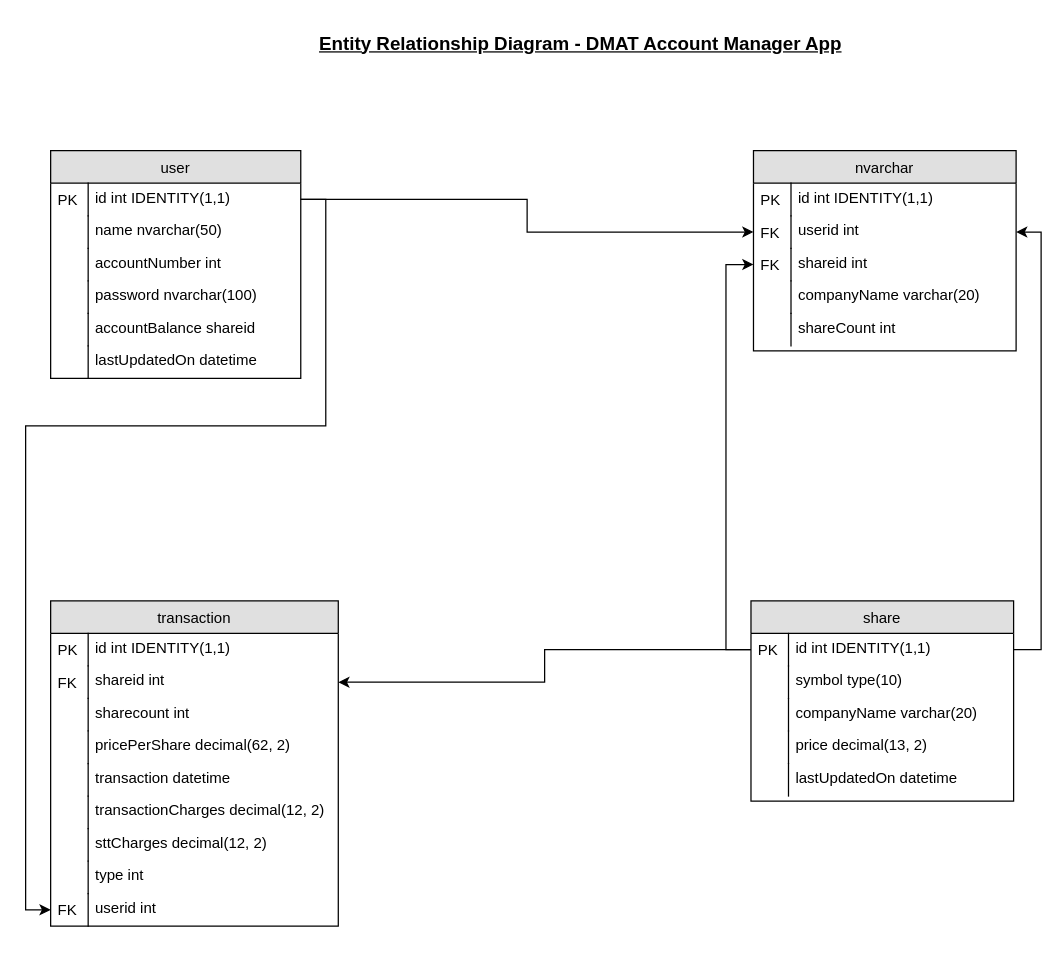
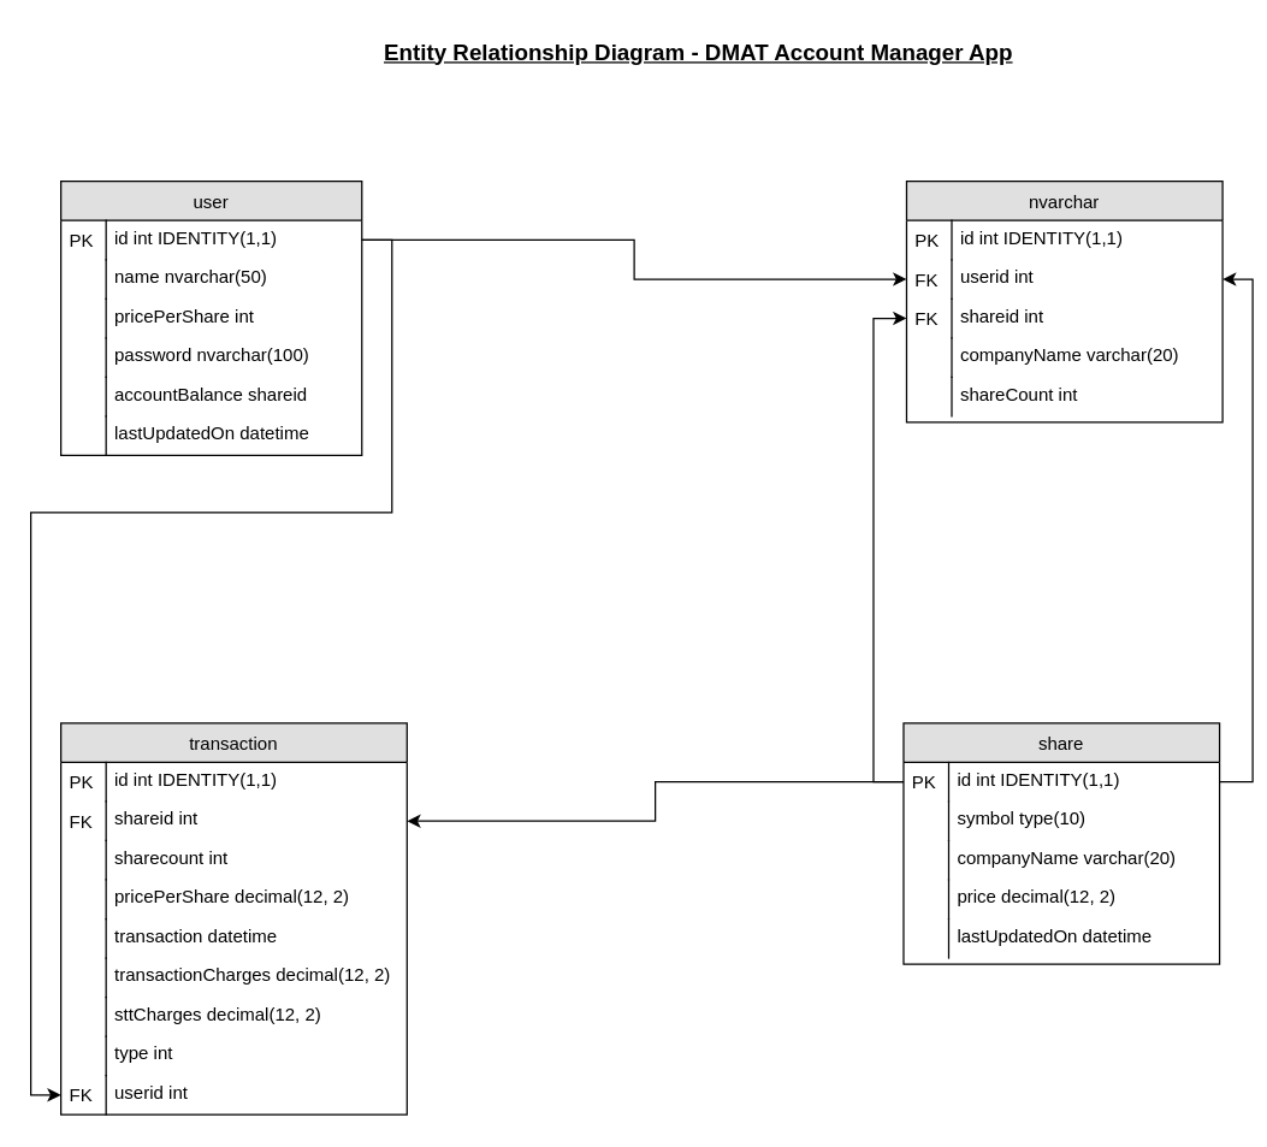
  <mxCell id="0" />
  <mxCell id="1" parent="0" />
  <mxCell id="2" value="user" style="swimlane;fontStyle=0;childLayout=stackLayout;horizontal=1;startSize=26;fillColor=#e0e0e0;horizontalStack=0;resizeParent=1;resizeLast=0;collapsible=1;marginBottom=0;swimlaneFillColor=#ffffff;align=center;" vertex="1" parent="1"><mxGeometry x="40" y="120" width="200" height="182" as="geometry" /></mxCell>
  <mxCell id="3" value="id int IDENTITY(1,1) " style="shape=partialRectangle;top=0;left=0;right=0;bottom=0;align=left;verticalAlign=top;spacingTop=-2;fillColor=none;spacingLeft=34;spacingRight=4;overflow=hidden;rotatable=0;points=[[0,0.5],[1,0.5]];portConstraint=eastwest;dropTarget=0;" vertex="1" parent="2"><mxGeometry y="26" width="200" height="26" as="geometry" /></mxCell>
  <mxCell id="4" value="PK" style="shape=partialRectangle;top=0;left=0;bottom=0;fillColor=none;align=left;verticalAlign=middle;spacingLeft=4;spacingRight=4;overflow=hidden;rotatable=0;points=[];portConstraint=eastwest;part=1;" vertex="1" connectable="0" parent="3"><mxGeometry width="30" height="26" as="geometry" /></mxCell>
  <mxCell id="5" value="name nvarchar(50) " style="shape=partialRectangle;top=0;left=0;right=0;bottom=0;align=left;verticalAlign=top;spacingTop=-2;fillColor=none;spacingLeft=34;spacingRight=4;overflow=hidden;rotatable=0;points=[[0,0.5],[1,0.5]];portConstraint=eastwest;dropTarget=0;" vertex="1" parent="2"><mxGeometry y="52" width="200" height="26" as="geometry" /></mxCell>
  <mxCell id="6" value="" style="shape=partialRectangle;top=0;left=0;bottom=0;fillColor=none;align=left;verticalAlign=middle;spacingLeft=4;spacingRight=4;overflow=hidden;rotatable=0;points=[];portConstraint=eastwest;part=1;" vertex="1" connectable="0" parent="5"><mxGeometry width="30" height="26" as="geometry" /></mxCell>
- <mxCell id="7" value="accountNumber int " style="shape=partialRectangle;top=0;left=0;right=0;bottom=0;align=left;verticalAlign=top;spacingTop=-2;fillColor=none;spacingLeft=34;spacingRight=4;overflow=hidden;rotatable=0;points=[[0,0.5],[1,0.5]];portConstraint=eastwest;dropTarget=0;" vertex="1" parent="2"><mxGeometry y="78" width="200" height="26" as="geometry" /></mxCell>
+ <mxCell id="7" value="pricePerShare int " style="shape=partialRectangle;top=0;left=0;right=0;bottom=0;align=left;verticalAlign=top;spacingTop=-2;fillColor=none;spacingLeft=34;spacingRight=4;overflow=hidden;rotatable=0;points=[[0,0.5],[1,0.5]];portConstraint=eastwest;dropTarget=0;" vertex="1" parent="2"><mxGeometry y="78" width="200" height="26" as="geometry" /></mxCell>
  <mxCell id="8" value="" style="shape=partialRectangle;top=0;left=0;bottom=0;fillColor=none;align=left;verticalAlign=middle;spacingLeft=4;spacingRight=4;overflow=hidden;rotatable=0;points=[];portConstraint=eastwest;part=1;" vertex="1" connectable="0" parent="7"><mxGeometry width="30" height="26" as="geometry" /></mxCell>
  <mxCell id="9" value="password nvarchar(100) " style="shape=partialRectangle;top=0;left=0;right=0;bottom=0;align=left;verticalAlign=top;spacingTop=-2;fillColor=none;spacingLeft=34;spacingRight=4;overflow=hidden;rotatable=0;points=[[0,0.5],[1,0.5]];portConstraint=eastwest;dropTarget=0;" vertex="1" parent="2"><mxGeometry y="104" width="200" height="26" as="geometry" /></mxCell>
  <mxCell id="10" value="" style="shape=partialRectangle;top=0;left=0;bottom=0;fillColor=none;align=left;verticalAlign=middle;spacingLeft=4;spacingRight=4;overflow=hidden;rotatable=0;points=[];portConstraint=eastwest;part=1;" vertex="1" connectable="0" parent="9"><mxGeometry width="30" height="26" as="geometry" /></mxCell>
  <mxCell id="11" value="accountBalance shareid " style="shape=partialRectangle;top=0;left=0;right=0;bottom=0;align=left;verticalAlign=top;spacingTop=-2;fillColor=none;spacingLeft=34;spacingRight=4;overflow=hidden;rotatable=0;points=[[0,0.5],[1,0.5]];portConstraint=eastwest;dropTarget=0;" vertex="1" parent="2"><mxGeometry y="130" width="200" height="26" as="geometry" /></mxCell>
  <mxCell id="12" value="" style="shape=partialRectangle;top=0;left=0;bottom=0;fillColor=none;align=left;verticalAlign=middle;spacingLeft=4;spacingRight=4;overflow=hidden;rotatable=0;points=[];portConstraint=eastwest;part=1;" vertex="1" connectable="0" parent="11"><mxGeometry width="30" height="26" as="geometry" /></mxCell>
  <mxCell id="13" value="lastUpdatedOn datetime" style="shape=partialRectangle;top=0;left=0;right=0;bottom=0;align=left;verticalAlign=top;spacingTop=-2;fillColor=none;spacingLeft=34;spacingRight=4;overflow=hidden;rotatable=0;points=[[0,0.5],[1,0.5]];portConstraint=eastwest;dropTarget=0;" vertex="1" parent="2"><mxGeometry y="156" width="200" height="26" as="geometry" /></mxCell>
  <mxCell id="14" value="" style="shape=partialRectangle;top=0;left=0;bottom=0;fillColor=none;align=left;verticalAlign=middle;spacingLeft=4;spacingRight=4;overflow=hidden;rotatable=0;points=[];portConstraint=eastwest;part=1;" vertex="1" connectable="0" parent="13"><mxGeometry width="30" height="26" as="geometry" /></mxCell>
  <mxCell id="15" value="share" style="swimlane;fontStyle=0;childLayout=stackLayout;horizontal=1;startSize=26;fillColor=#e0e0e0;horizontalStack=0;resizeParent=1;resizeLast=0;collapsible=1;marginBottom=0;swimlaneFillColor=#ffffff;align=center;" vertex="1" parent="1"><mxGeometry x="600" y="480" width="210" height="160" as="geometry" /></mxCell>
  <mxCell id="16" value="id int IDENTITY(1,1)  " style="shape=partialRectangle;top=0;left=0;right=0;bottom=0;align=left;verticalAlign=top;spacingTop=-2;fillColor=none;spacingLeft=34;spacingRight=4;overflow=hidden;rotatable=0;points=[[0,0.5],[1,0.5]];portConstraint=eastwest;dropTarget=0;" vertex="1" parent="15"><mxGeometry y="26" width="210" height="26" as="geometry" /></mxCell>
  <mxCell id="17" value="PK" style="shape=partialRectangle;top=0;left=0;bottom=0;fillColor=none;align=left;verticalAlign=middle;spacingLeft=4;spacingRight=4;overflow=hidden;rotatable=0;points=[];portConstraint=eastwest;part=1;" vertex="1" connectable="0" parent="16"><mxGeometry width="30" height="26" as="geometry" /></mxCell>
  <mxCell id="18" value="symbol type(10) " style="shape=partialRectangle;top=0;left=0;right=0;bottom=0;align=left;verticalAlign=top;spacingTop=-2;fillColor=none;spacingLeft=34;spacingRight=4;overflow=hidden;rotatable=0;points=[[0,0.5],[1,0.5]];portConstraint=eastwest;dropTarget=0;" vertex="1" parent="15"><mxGeometry y="52" width="210" height="26" as="geometry" /></mxCell>
  <mxCell id="19" value="" style="shape=partialRectangle;top=0;left=0;bottom=0;fillColor=none;align=left;verticalAlign=middle;spacingLeft=4;spacingRight=4;overflow=hidden;rotatable=0;points=[];portConstraint=eastwest;part=1;" vertex="1" connectable="0" parent="18"><mxGeometry width="30" height="26" as="geometry" /></mxCell>
  <mxCell id="20" value="companyName varchar(20) " style="shape=partialRectangle;top=0;left=0;right=0;bottom=0;align=left;verticalAlign=top;spacingTop=-2;fillColor=none;spacingLeft=34;spacingRight=4;overflow=hidden;rotatable=0;points=[[0,0.5],[1,0.5]];portConstraint=eastwest;dropTarget=0;" vertex="1" parent="15"><mxGeometry y="78" width="210" height="26" as="geometry" /></mxCell>
  <mxCell id="21" value="" style="shape=partialRectangle;top=0;left=0;bottom=0;fillColor=none;align=left;verticalAlign=middle;spacingLeft=4;spacingRight=4;overflow=hidden;rotatable=0;points=[];portConstraint=eastwest;part=1;" vertex="1" connectable="0" parent="20"><mxGeometry width="30" height="26" as="geometry" /></mxCell>
- <mxCell id="22" value="price decimal(13, 2) " style="shape=partialRectangle;top=0;left=0;right=0;bottom=0;align=left;verticalAlign=top;spacingTop=-2;fillColor=none;spacingLeft=34;spacingRight=4;overflow=hidden;rotatable=0;points=[[0,0.5],[1,0.5]];portConstraint=eastwest;dropTarget=0;" vertex="1" parent="15"><mxGeometry y="104" width="210" height="26" as="geometry" /></mxCell>
+ <mxCell id="22" value="price decimal(12, 2) " style="shape=partialRectangle;top=0;left=0;right=0;bottom=0;align=left;verticalAlign=top;spacingTop=-2;fillColor=none;spacingLeft=34;spacingRight=4;overflow=hidden;rotatable=0;points=[[0,0.5],[1,0.5]];portConstraint=eastwest;dropTarget=0;" vertex="1" parent="15"><mxGeometry y="104" width="210" height="26" as="geometry" /></mxCell>
  <mxCell id="23" value="" style="shape=partialRectangle;top=0;left=0;bottom=0;fillColor=none;align=left;verticalAlign=middle;spacingLeft=4;spacingRight=4;overflow=hidden;rotatable=0;points=[];portConstraint=eastwest;part=1;" vertex="1" connectable="0" parent="22"><mxGeometry width="30" height="26" as="geometry" /></mxCell>
  <mxCell id="24" value="lastUpdatedOn datetime" style="shape=partialRectangle;top=0;left=0;right=0;bottom=0;align=left;verticalAlign=top;spacingTop=-2;fillColor=none;spacingLeft=34;spacingRight=4;overflow=hidden;rotatable=0;points=[[0,0.5],[1,0.5]];portConstraint=eastwest;dropTarget=0;" vertex="1" parent="15"><mxGeometry y="130" width="210" height="26" as="geometry" /></mxCell>
  <mxCell id="25" value="" style="shape=partialRectangle;top=0;left=0;bottom=0;fillColor=none;align=left;verticalAlign=middle;spacingLeft=4;spacingRight=4;overflow=hidden;rotatable=0;points=[];portConstraint=eastwest;part=1;" vertex="1" connectable="0" parent="24"><mxGeometry width="30" height="26" as="geometry" /></mxCell>
  <mxCell id="26" value="nvarchar" style="swimlane;fontStyle=0;childLayout=stackLayout;horizontal=1;startSize=26;fillColor=#e0e0e0;horizontalStack=0;resizeParent=1;resizeLast=0;collapsible=1;marginBottom=0;swimlaneFillColor=#ffffff;align=center;" vertex="1" parent="1"><mxGeometry x="602" y="120" width="210" height="160" as="geometry" /></mxCell>
  <mxCell id="27" value="id int IDENTITY(1,1) " style="shape=partialRectangle;top=0;left=0;right=0;bottom=0;align=left;verticalAlign=top;spacingTop=-2;fillColor=none;spacingLeft=34;spacingRight=4;overflow=hidden;rotatable=0;points=[[0,0.5],[1,0.5]];portConstraint=eastwest;dropTarget=0;" vertex="1" parent="26"><mxGeometry y="26" width="210" height="26" as="geometry" /></mxCell>
  <mxCell id="28" value="PK" style="shape=partialRectangle;top=0;left=0;bottom=0;fillColor=none;align=left;verticalAlign=middle;spacingLeft=4;spacingRight=4;overflow=hidden;rotatable=0;points=[];portConstraint=eastwest;part=1;" vertex="1" connectable="0" parent="27"><mxGeometry width="30" height="26" as="geometry" /></mxCell>
  <mxCell id="29" value="userid int" style="shape=partialRectangle;top=0;left=0;right=0;bottom=0;align=left;verticalAlign=top;spacingTop=-2;fillColor=none;spacingLeft=34;spacingRight=4;overflow=hidden;rotatable=0;points=[[0,0.5],[1,0.5]];portConstraint=eastwest;dropTarget=0;" vertex="1" parent="26"><mxGeometry y="52" width="210" height="26" as="geometry" /></mxCell>
  <mxCell id="30" value="FK" style="shape=partialRectangle;top=0;left=0;bottom=0;fillColor=none;align=left;verticalAlign=middle;spacingLeft=4;spacingRight=4;overflow=hidden;rotatable=0;points=[];portConstraint=eastwest;part=1;" vertex="1" connectable="0" parent="29"><mxGeometry width="30" height="26" as="geometry" /></mxCell>
  <mxCell id="31" value="shareid int" style="shape=partialRectangle;top=0;left=0;right=0;bottom=0;align=left;verticalAlign=top;spacingTop=-2;fillColor=none;spacingLeft=34;spacingRight=4;overflow=hidden;rotatable=0;points=[[0,0.5],[1,0.5]];portConstraint=eastwest;dropTarget=0;" vertex="1" parent="26"><mxGeometry y="78" width="210" height="26" as="geometry" /></mxCell>
  <mxCell id="32" value="FK" style="shape=partialRectangle;top=0;left=0;bottom=0;fillColor=none;align=left;verticalAlign=middle;spacingLeft=4;spacingRight=4;overflow=hidden;rotatable=0;points=[];portConstraint=eastwest;part=1;" vertex="1" connectable="0" parent="31"><mxGeometry width="30" height="26" as="geometry" /></mxCell>
  <mxCell id="33" value="companyName varchar(20) " style="shape=partialRectangle;top=0;left=0;right=0;bottom=0;align=left;verticalAlign=top;spacingTop=-2;fillColor=none;spacingLeft=34;spacingRight=4;overflow=hidden;rotatable=0;points=[[0,0.5],[1,0.5]];portConstraint=eastwest;dropTarget=0;" vertex="1" parent="26"><mxGeometry y="104" width="210" height="26" as="geometry" /></mxCell>
  <mxCell id="34" value="" style="shape=partialRectangle;top=0;left=0;bottom=0;fillColor=none;align=left;verticalAlign=middle;spacingLeft=4;spacingRight=4;overflow=hidden;rotatable=0;points=[];portConstraint=eastwest;part=1;" vertex="1" connectable="0" parent="33"><mxGeometry width="30" height="26" as="geometry" /></mxCell>
  <mxCell id="35" value="shareCount int" style="shape=partialRectangle;top=0;left=0;right=0;bottom=0;align=left;verticalAlign=top;spacingTop=-2;fillColor=none;spacingLeft=34;spacingRight=4;overflow=hidden;rotatable=0;points=[[0,0.5],[1,0.5]];portConstraint=eastwest;dropTarget=0;" vertex="1" parent="26"><mxGeometry y="130" width="210" height="26" as="geometry" /></mxCell>
  <mxCell id="36" value="" style="shape=partialRectangle;top=0;left=0;bottom=0;fillColor=none;align=left;verticalAlign=middle;spacingLeft=4;spacingRight=4;overflow=hidden;rotatable=0;points=[];portConstraint=eastwest;part=1;" vertex="1" connectable="0" parent="35"><mxGeometry width="30" height="26" as="geometry" /></mxCell>
  <mxCell id="37" value="transaction" style="swimlane;fontStyle=0;childLayout=stackLayout;horizontal=1;startSize=26;fillColor=#e0e0e0;horizontalStack=0;resizeParent=1;resizeLast=0;collapsible=1;marginBottom=0;swimlaneFillColor=#ffffff;align=center;" vertex="1" parent="1"><mxGeometry x="40" y="480" width="230" height="260" as="geometry" /></mxCell>
  <mxCell id="38" value="id int IDENTITY(1,1) " style="shape=partialRectangle;top=0;left=0;right=0;bottom=0;align=left;verticalAlign=top;spacingTop=-2;fillColor=none;spacingLeft=34;spacingRight=4;overflow=hidden;rotatable=0;points=[[0,0.5],[1,0.5]];portConstraint=eastwest;dropTarget=0;" vertex="1" parent="37"><mxGeometry y="26" width="230" height="26" as="geometry" /></mxCell>
  <mxCell id="39" value="PK" style="shape=partialRectangle;top=0;left=0;bottom=0;fillColor=none;align=left;verticalAlign=middle;spacingLeft=4;spacingRight=4;overflow=hidden;rotatable=0;points=[];portConstraint=eastwest;part=1;" vertex="1" connectable="0" parent="38"><mxGeometry width="30" height="26" as="geometry" /></mxCell>
  <mxCell id="40" value="shareid int" style="shape=partialRectangle;top=0;left=0;right=0;bottom=0;align=left;verticalAlign=top;spacingTop=-2;fillColor=none;spacingLeft=34;spacingRight=4;overflow=hidden;rotatable=0;points=[[0,0.5],[1,0.5]];portConstraint=eastwest;dropTarget=0;" vertex="1" parent="37"><mxGeometry y="52" width="230" height="26" as="geometry" /></mxCell>
  <mxCell id="41" value="FK" style="shape=partialRectangle;top=0;left=0;bottom=0;fillColor=none;align=left;verticalAlign=middle;spacingLeft=4;spacingRight=4;overflow=hidden;rotatable=0;points=[];portConstraint=eastwest;part=1;" vertex="1" connectable="0" parent="40"><mxGeometry width="30" height="26" as="geometry" /></mxCell>
  <mxCell id="42" value="sharecount int " style="shape=partialRectangle;top=0;left=0;right=0;bottom=0;align=left;verticalAlign=top;spacingTop=-2;fillColor=none;spacingLeft=34;spacingRight=4;overflow=hidden;rotatable=0;points=[[0,0.5],[1,0.5]];portConstraint=eastwest;dropTarget=0;" vertex="1" parent="37"><mxGeometry y="78" width="230" height="26" as="geometry" /></mxCell>
  <mxCell id="43" value="" style="shape=partialRectangle;top=0;left=0;bottom=0;fillColor=none;align=left;verticalAlign=middle;spacingLeft=4;spacingRight=4;overflow=hidden;rotatable=0;points=[];portConstraint=eastwest;part=1;" vertex="1" connectable="0" parent="42"><mxGeometry width="30" height="26" as="geometry" /></mxCell>
- <mxCell id="44" value="pricePerShare decimal(62, 2) " style="shape=partialRectangle;top=0;left=0;right=0;bottom=0;align=left;verticalAlign=top;spacingTop=-2;fillColor=none;spacingLeft=34;spacingRight=4;overflow=hidden;rotatable=0;points=[[0,0.5],[1,0.5]];portConstraint=eastwest;dropTarget=0;" vertex="1" parent="37"><mxGeometry y="104" width="230" height="26" as="geometry" /></mxCell>
+ <mxCell id="44" value="pricePerShare decimal(12, 2) " style="shape=partialRectangle;top=0;left=0;right=0;bottom=0;align=left;verticalAlign=top;spacingTop=-2;fillColor=none;spacingLeft=34;spacingRight=4;overflow=hidden;rotatable=0;points=[[0,0.5],[1,0.5]];portConstraint=eastwest;dropTarget=0;" vertex="1" parent="37"><mxGeometry y="104" width="230" height="26" as="geometry" /></mxCell>
  <mxCell id="45" value="" style="shape=partialRectangle;top=0;left=0;bottom=0;fillColor=none;align=left;verticalAlign=middle;spacingLeft=4;spacingRight=4;overflow=hidden;rotatable=0;points=[];portConstraint=eastwest;part=1;" vertex="1" connectable="0" parent="44"><mxGeometry width="30" height="26" as="geometry" /></mxCell>
  <mxCell id="46" value="transaction datetime " style="shape=partialRectangle;top=0;left=0;right=0;bottom=0;align=left;verticalAlign=top;spacingTop=-2;fillColor=none;spacingLeft=34;spacingRight=4;overflow=hidden;rotatable=0;points=[[0,0.5],[1,0.5]];portConstraint=eastwest;dropTarget=0;" vertex="1" parent="37"><mxGeometry y="130" width="230" height="26" as="geometry" /></mxCell>
  <mxCell id="47" value="" style="shape=partialRectangle;top=0;left=0;bottom=0;fillColor=none;align=left;verticalAlign=middle;spacingLeft=4;spacingRight=4;overflow=hidden;rotatable=0;points=[];portConstraint=eastwest;part=1;" vertex="1" connectable="0" parent="46"><mxGeometry width="30" height="26" as="geometry" /></mxCell>
  <mxCell id="48" value="transactionCharges decimal(12, 2) " style="shape=partialRectangle;top=0;left=0;right=0;bottom=0;align=left;verticalAlign=top;spacingTop=-2;fillColor=none;spacingLeft=34;spacingRight=4;overflow=hidden;rotatable=0;points=[[0,0.5],[1,0.5]];portConstraint=eastwest;dropTarget=0;" vertex="1" parent="37"><mxGeometry y="156" width="230" height="26" as="geometry" /></mxCell>
  <mxCell id="49" value="" style="shape=partialRectangle;top=0;left=0;bottom=0;fillColor=none;align=left;verticalAlign=middle;spacingLeft=4;spacingRight=4;overflow=hidden;rotatable=0;points=[];portConstraint=eastwest;part=1;" vertex="1" connectable="0" parent="48"><mxGeometry width="30" height="26" as="geometry" /></mxCell>
  <mxCell id="50" value="sttCharges decimal(12, 2) " style="shape=partialRectangle;top=0;left=0;right=0;bottom=0;align=left;verticalAlign=top;spacingTop=-2;fillColor=none;spacingLeft=34;spacingRight=4;overflow=hidden;rotatable=0;points=[[0,0.5],[1,0.5]];portConstraint=eastwest;dropTarget=0;" vertex="1" parent="37"><mxGeometry y="182" width="230" height="26" as="geometry" /></mxCell>
  <mxCell id="51" value="" style="shape=partialRectangle;top=0;left=0;bottom=0;fillColor=none;align=left;verticalAlign=middle;spacingLeft=4;spacingRight=4;overflow=hidden;rotatable=0;points=[];portConstraint=eastwest;part=1;" vertex="1" connectable="0" parent="50"><mxGeometry width="30" height="26" as="geometry" /></mxCell>
  <mxCell id="52" value="type int " style="shape=partialRectangle;top=0;left=0;right=0;bottom=0;align=left;verticalAlign=top;spacingTop=-2;fillColor=none;spacingLeft=34;spacingRight=4;overflow=hidden;rotatable=0;points=[[0,0.5],[1,0.5]];portConstraint=eastwest;dropTarget=0;" vertex="1" parent="37"><mxGeometry y="208" width="230" height="26" as="geometry" /></mxCell>
  <mxCell id="53" value="" style="shape=partialRectangle;top=0;left=0;bottom=0;fillColor=none;align=left;verticalAlign=middle;spacingLeft=4;spacingRight=4;overflow=hidden;rotatable=0;points=[];portConstraint=eastwest;part=1;" vertex="1" connectable="0" parent="52"><mxGeometry width="30" height="26" as="geometry" /></mxCell>
  <mxCell id="54" value="userid int" style="shape=partialRectangle;top=0;left=0;right=0;bottom=0;align=left;verticalAlign=top;spacingTop=-2;fillColor=none;spacingLeft=34;spacingRight=4;overflow=hidden;rotatable=0;points=[[0,0.5],[1,0.5]];portConstraint=eastwest;dropTarget=0;" vertex="1" parent="37"><mxGeometry y="234" width="230" height="26" as="geometry" /></mxCell>
  <mxCell id="55" value="FK" style="shape=partialRectangle;top=0;left=0;bottom=0;fillColor=none;align=left;verticalAlign=middle;spacingLeft=4;spacingRight=4;overflow=hidden;rotatable=0;points=[];portConstraint=eastwest;part=1;" vertex="1" connectable="0" parent="54"><mxGeometry width="30" height="26" as="geometry" /></mxCell>
  <mxCell id="56" style="edgeStyle=orthogonalEdgeStyle;rounded=0;orthogonalLoop=1;jettySize=auto;html=1;entryX=1;entryY=0.5;entryDx=0;entryDy=0;" edge="1" parent="1" source="16" target="29"><mxGeometry relative="1" as="geometry" /></mxCell>
  <mxCell id="57" style="edgeStyle=orthogonalEdgeStyle;rounded=0;orthogonalLoop=1;jettySize=auto;html=1;exitX=1;exitY=0.5;exitDx=0;exitDy=0;entryX=0;entryY=0.5;entryDx=0;entryDy=0;" edge="1" parent="1" source="3" target="54"><mxGeometry relative="1" as="geometry"><Array as="points"><mxPoint x="260" y="159" /><mxPoint x="260" y="340" /><mxPoint x="20" y="340" /><mxPoint x="20" y="727" /></Array></mxGeometry></mxCell>
  <mxCell id="58" style="edgeStyle=orthogonalEdgeStyle;rounded=0;orthogonalLoop=1;jettySize=auto;html=1;entryX=1;entryY=0.5;entryDx=0;entryDy=0;" edge="1" parent="1" source="16" target="40"><mxGeometry relative="1" as="geometry" /></mxCell>
  <mxCell id="59" style="edgeStyle=orthogonalEdgeStyle;rounded=0;orthogonalLoop=1;jettySize=auto;html=1;entryX=0;entryY=0.5;entryDx=0;entryDy=0;" edge="1" parent="1" source="3" target="29"><mxGeometry relative="1" as="geometry" /></mxCell>
  <mxCell id="60" style="edgeStyle=orthogonalEdgeStyle;rounded=0;orthogonalLoop=1;jettySize=auto;html=1;exitX=0;exitY=0.5;exitDx=0;exitDy=0;entryX=0;entryY=0.5;entryDx=0;entryDy=0;" edge="1" parent="1" source="16" target="31"><mxGeometry relative="1" as="geometry" /></mxCell>
  <mxCell id="61" value="Entity Relationship Diagram - DMAT Account Manager App" style="text;html=1;strokeColor=none;fillColor=none;align=center;verticalAlign=middle;whiteSpace=wrap;rounded=0;fontStyle=5;fontSize=15;" vertex="1" parent="1"><mxGeometry x="229" y="20" width="470" height="27" as="geometry" /></mxCell>
